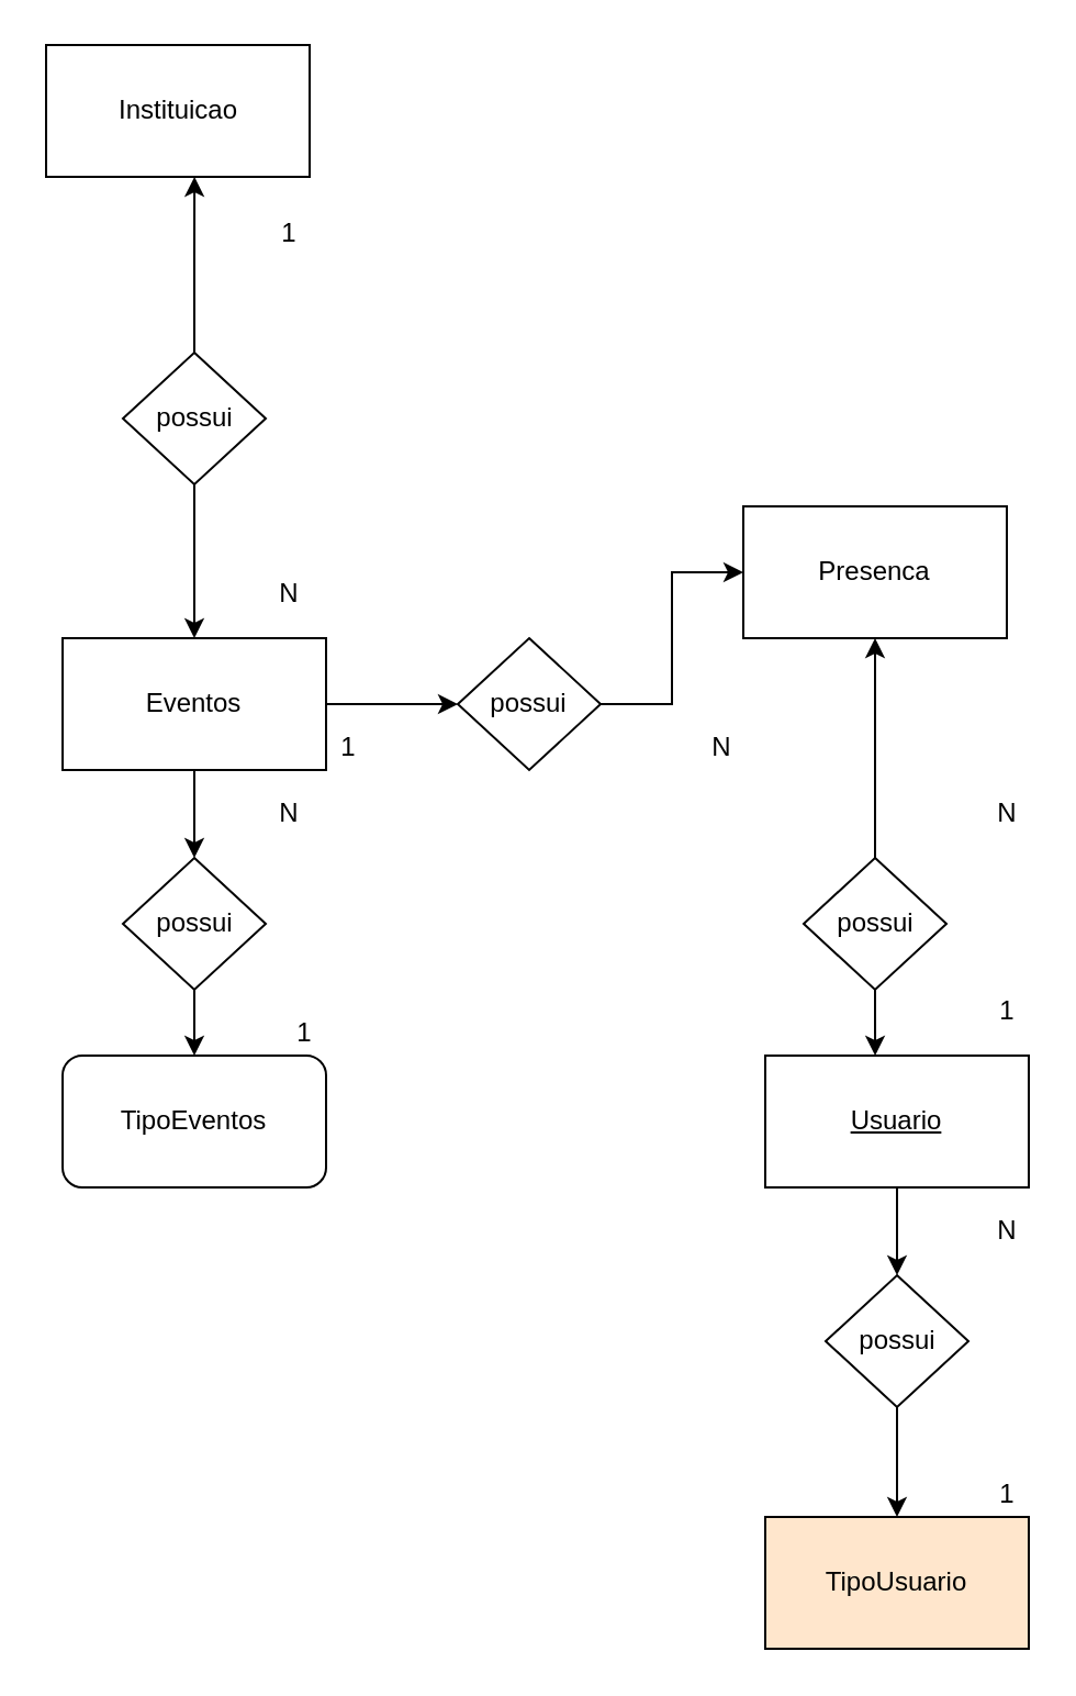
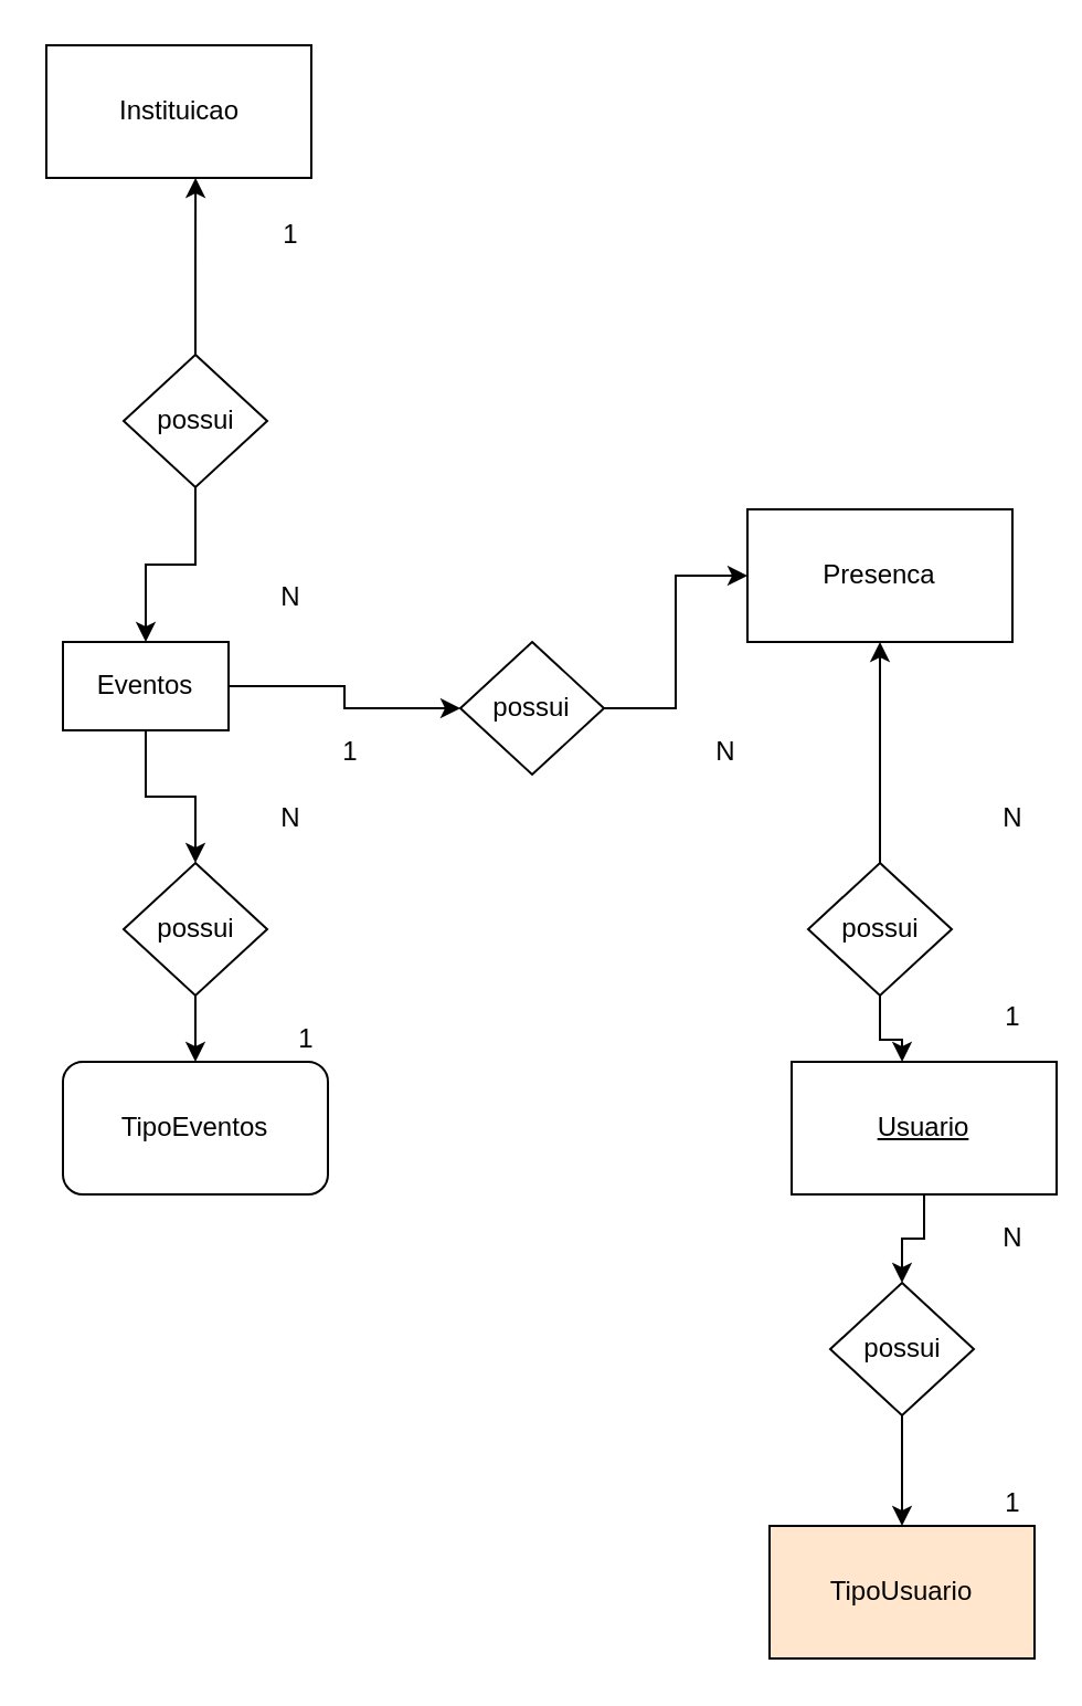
  <mxCell id="0" />
  <mxCell id="1" parent="0" />
  <mxCell id="2" value="TipoUsuario&lt;br&gt;" style="rounded=0;whiteSpace=wrap;html=1;fillColor=#ffe6cc;" vertex="1" parent="1"><mxGeometry x="348" y="690" width="120" height="60" as="geometry" /></mxCell>
  <mxCell id="3" style="edgeStyle=orthogonalEdgeStyle;rounded=0;orthogonalLoop=1;jettySize=auto;html=1;entryX=0.5;entryY=0;entryDx=0;entryDy=0;" edge="1" parent="1" source="4" target="12"><mxGeometry relative="1" as="geometry" /></mxCell>
- <mxCell id="4" value="&lt;u&gt;Usuario&lt;/u&gt;" style="rounded=0;whiteSpace=wrap;html=1;" vertex="1" parent="1"><mxGeometry x="348" y="480" width="120" height="60" as="geometry" /></mxCell>
+ <mxCell id="4" value="&lt;u&gt;Usuario&lt;/u&gt;" style="rounded=0;whiteSpace=wrap;html=1;" vertex="1" parent="1"><mxGeometry x="358" y="480" width="120" height="60" as="geometry" /></mxCell>
  <mxCell id="5" style="edgeStyle=orthogonalEdgeStyle;rounded=0;orthogonalLoop=1;jettySize=auto;html=1;entryX=0.5;entryY=0;entryDx=0;entryDy=0;" edge="1" parent="1" source="7" target="16"><mxGeometry relative="1" as="geometry" /></mxCell>
  <mxCell id="6" style="edgeStyle=orthogonalEdgeStyle;rounded=0;orthogonalLoop=1;jettySize=auto;html=1;entryX=0;entryY=0.5;entryDx=0;entryDy=0;" edge="1" parent="1" source="7" target="20"><mxGeometry relative="1" as="geometry" /></mxCell>
- <mxCell id="7" value="Eventos" style="rounded=0;whiteSpace=wrap;html=1;" vertex="1" parent="1"><mxGeometry x="28" y="290" width="120" height="60" as="geometry" /></mxCell>
+ <mxCell id="7" value="Eventos" style="rounded=0;whiteSpace=wrap;html=1;" vertex="1" parent="1"><mxGeometry x="28" y="290" width="75" height="40" as="geometry" /></mxCell>
  <mxCell id="8" value="TipoEventos" style="whiteSpace=wrap;html=1;rounded=1;" vertex="1" parent="1"><mxGeometry x="28" y="480" width="120" height="60" as="geometry" /></mxCell>
  <mxCell id="9" value="Presenca" style="rounded=0;whiteSpace=wrap;html=1;" vertex="1" parent="1"><mxGeometry x="338" y="230" width="120" height="60" as="geometry" /></mxCell>
  <mxCell id="10" value="Instituicao" style="rounded=0;whiteSpace=wrap;html=1;" vertex="1" parent="1"><mxGeometry x="20.5" y="20" width="120" height="60" as="geometry" /></mxCell>
  <mxCell id="11" style="edgeStyle=orthogonalEdgeStyle;rounded=0;orthogonalLoop=1;jettySize=auto;html=1;" edge="1" parent="1" source="12" target="2"><mxGeometry relative="1" as="geometry" /></mxCell>
  <mxCell id="12" value="possui" style="rhombus;whiteSpace=wrap;html=1;" vertex="1" parent="1"><mxGeometry x="375.5" y="580" width="65" height="60" as="geometry" /></mxCell>
  <mxCell id="13" value="N" style="text;html=1;align=center;verticalAlign=middle;resizable=0;points=[];autosize=1;" vertex="1" parent="1"><mxGeometry x="448" y="550" width="20" height="20" as="geometry" /></mxCell>
  <mxCell id="14" value="1" style="text;html=1;align=center;verticalAlign=middle;resizable=0;points=[];autosize=1;" vertex="1" parent="1"><mxGeometry x="448" y="670" width="20" height="20" as="geometry" /></mxCell>
  <mxCell id="15" style="edgeStyle=orthogonalEdgeStyle;rounded=0;orthogonalLoop=1;jettySize=auto;html=1;" edge="1" parent="1" source="16" target="8"><mxGeometry relative="1" as="geometry" /></mxCell>
  <mxCell id="16" value="possui" style="rhombus;whiteSpace=wrap;html=1;" vertex="1" parent="1"><mxGeometry x="55.5" y="390" width="65" height="60" as="geometry" /></mxCell>
  <mxCell id="17" value="1" style="text;html=1;align=center;verticalAlign=middle;resizable=0;points=[];autosize=1;" vertex="1" parent="1"><mxGeometry x="128" y="460" width="20" height="20" as="geometry" /></mxCell>
  <mxCell id="18" value="N" style="text;html=1;align=center;verticalAlign=middle;resizable=0;points=[];autosize=1;" vertex="1" parent="1"><mxGeometry x="120.5" y="360" width="20" height="20" as="geometry" /></mxCell>
  <mxCell id="19" style="edgeStyle=orthogonalEdgeStyle;rounded=0;orthogonalLoop=1;jettySize=auto;html=1;" edge="1" parent="1" source="20" target="9"><mxGeometry relative="1" as="geometry" /></mxCell>
  <mxCell id="20" value="possui" style="rhombus;whiteSpace=wrap;html=1;" vertex="1" parent="1"><mxGeometry x="208" y="290" width="65" height="60" as="geometry" /></mxCell>
  <mxCell id="21" value="N" style="text;html=1;align=center;verticalAlign=middle;resizable=0;points=[];autosize=1;" vertex="1" parent="1"><mxGeometry x="318" y="330" width="20" height="20" as="geometry" /></mxCell>
  <mxCell id="22" value="1" style="text;html=1;align=center;verticalAlign=middle;resizable=0;points=[];autosize=1;" vertex="1" parent="1"><mxGeometry x="148" y="330" width="20" height="20" as="geometry" /></mxCell>
  <mxCell id="23" style="edgeStyle=orthogonalEdgeStyle;rounded=0;orthogonalLoop=1;jettySize=auto;html=1;entryX=0.5;entryY=1;entryDx=0;entryDy=0;" edge="1" parent="1" source="25" target="9"><mxGeometry relative="1" as="geometry" /></mxCell>
  <mxCell id="24" style="edgeStyle=orthogonalEdgeStyle;rounded=0;orthogonalLoop=1;jettySize=auto;html=1;entryX=0.417;entryY=0;entryDx=0;entryDy=0;entryPerimeter=0;" edge="1" parent="1" source="25" target="4"><mxGeometry relative="1" as="geometry" /></mxCell>
  <mxCell id="25" value="possui" style="rhombus;whiteSpace=wrap;html=1;" vertex="1" parent="1"><mxGeometry x="365.5" y="390" width="65" height="60" as="geometry" /></mxCell>
  <mxCell id="26" style="edgeStyle=orthogonalEdgeStyle;rounded=0;orthogonalLoop=1;jettySize=auto;html=1;" edge="1" parent="1" source="28" target="7"><mxGeometry relative="1" as="geometry" /></mxCell>
  <mxCell id="27" style="edgeStyle=orthogonalEdgeStyle;rounded=0;orthogonalLoop=1;jettySize=auto;html=1;entryX=0.563;entryY=1;entryDx=0;entryDy=0;entryPerimeter=0;" edge="1" parent="1" source="28" target="10"><mxGeometry relative="1" as="geometry" /></mxCell>
  <mxCell id="28" value="possui" style="rhombus;whiteSpace=wrap;html=1;" vertex="1" parent="1"><mxGeometry x="55.5" y="160" width="65" height="60" as="geometry" /></mxCell>
  <mxCell id="29" value="1" style="text;html=1;align=center;verticalAlign=middle;resizable=0;points=[];autosize=1;" vertex="1" parent="1"><mxGeometry x="120.5" y="96" width="20" height="20" as="geometry" /></mxCell>
  <mxCell id="30" value="N" style="text;html=1;align=center;verticalAlign=middle;resizable=0;points=[];autosize=1;" vertex="1" parent="1"><mxGeometry x="120.5" y="260" width="20" height="20" as="geometry" /></mxCell>
  <mxCell id="31" value="1" style="text;html=1;align=center;verticalAlign=middle;resizable=0;points=[];autosize=1;" vertex="1" parent="1"><mxGeometry x="448" y="450" width="20" height="20" as="geometry" /></mxCell>
  <mxCell id="32" value="N" style="text;html=1;align=center;verticalAlign=middle;resizable=0;points=[];autosize=1;" vertex="1" parent="1"><mxGeometry x="448" y="360" width="20" height="20" as="geometry" /></mxCell>
